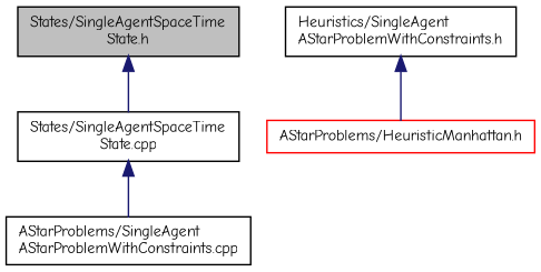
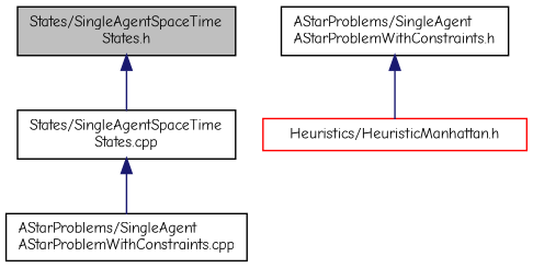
  digraph {
    fontname="Comic Neue"
    node [color=black fillcolor=white fontname="Comic Neue" fontsize=10 shape=record style=filled]
    edge [color=midnightblue dir=back fontname="Comic Neue" fontsize=10 labelfontname=Helvetica labelfontsize=10 style=solid]
-   n1 [fillcolor=grey75 fontcolor=black height=0.2 label="States/SingleAgentSpaceTime\lState.h" width=0.4]
-   n2 [height=0.2 label="States/SingleAgentSpaceTime\lState.cpp" width=0.4]
-   n3 [height=0.2 label="Heuristics/SingleAgent\lAStarProblemWithConstraints.h" width=0.4]
-   n4 [color=red height=0.2 label="AStarProblems/HeuristicManhattan.h" width=0.4]
+   n1 [fillcolor=grey75 fontcolor=black height=0.2 label="States/SingleAgentSpaceTime\lStates.h" width=0.4]
+   n2 [height=0.2 label="States/SingleAgentSpaceTime\lStates.cpp" width=0.4]
+   n3 [height=0.2 label="AStarProblems/SingleAgent\lAStarProblemWithConstraints.h" width=0.4]
+   n4 [color=red height=0.2 label="Heuristics/HeuristicManhattan.h" width=0.4]
    n5 [height=0.2 label="AStarProblems/SingleAgent\lAStarProblemWithConstraints.cpp" width=0.4]
    n1 -> n2
    n2 -> n5
    n3 -> n4
  }
